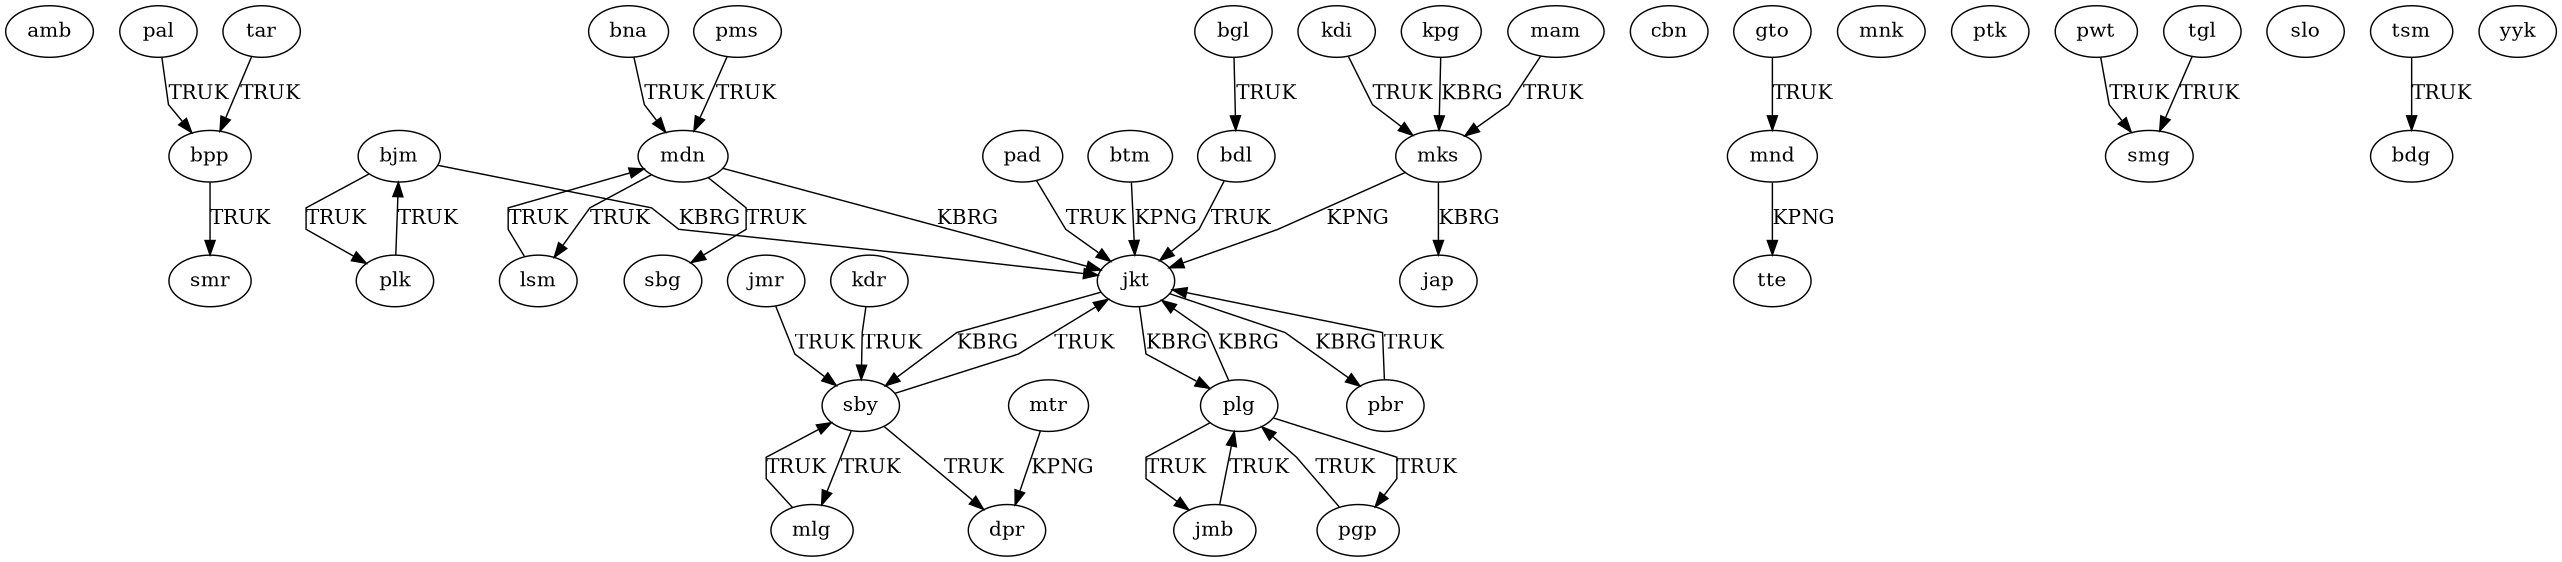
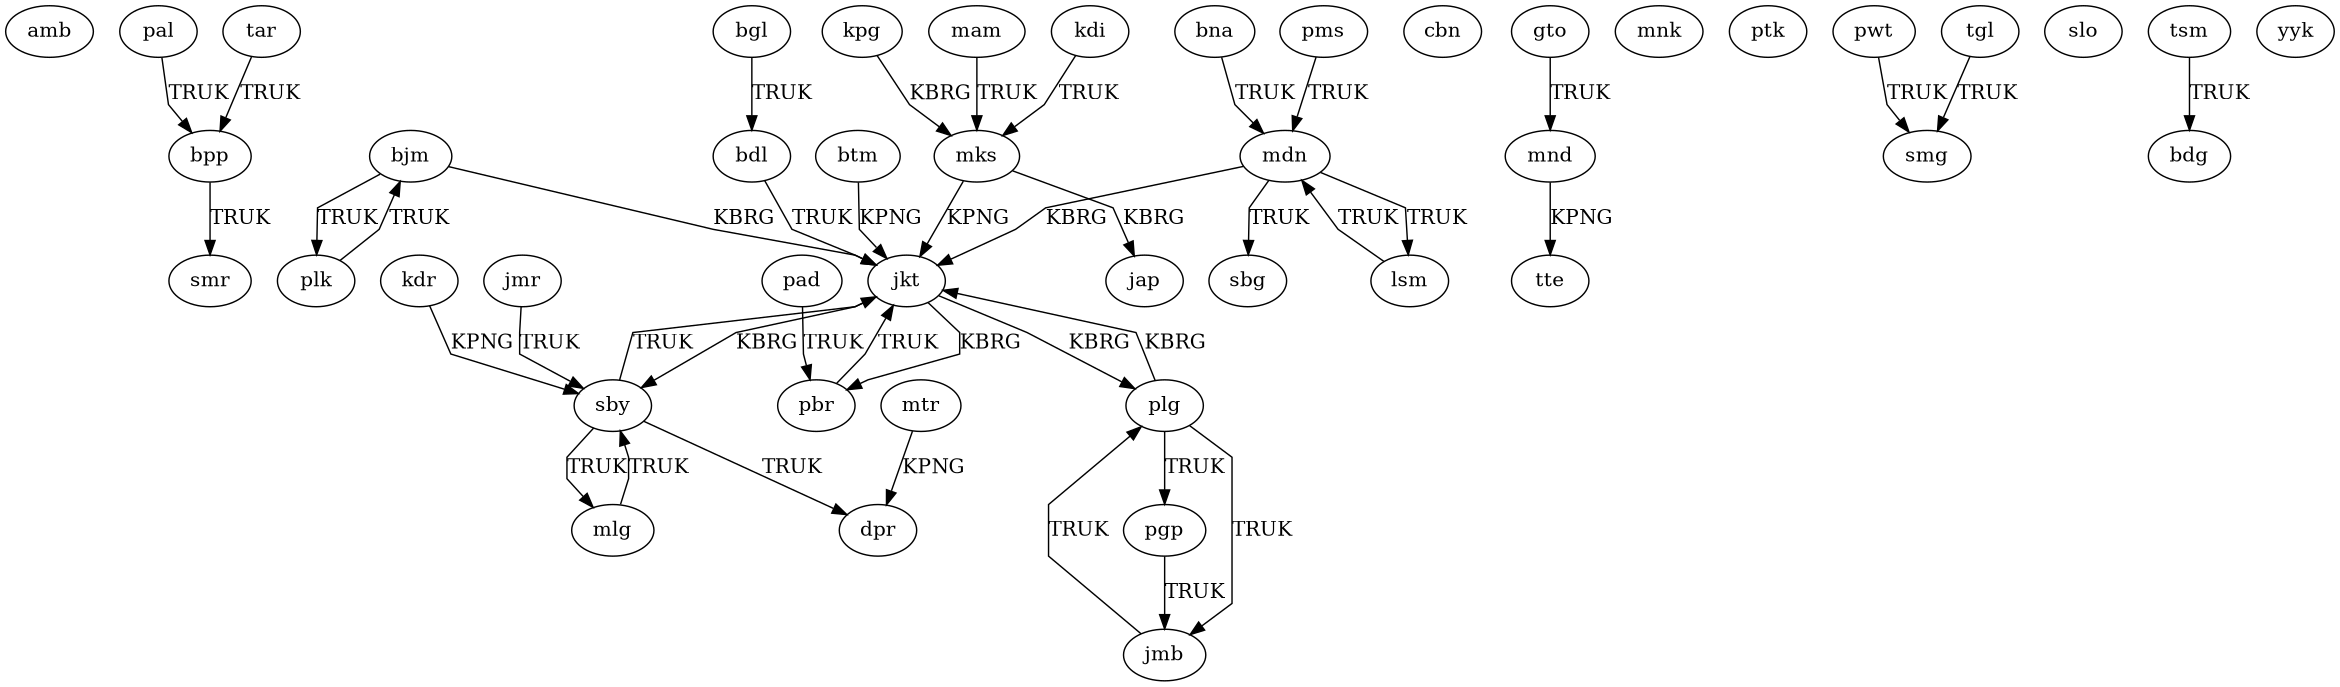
  digraph {
    splines=polyline
    amb
    bpp
    smr
    bna
    mdn
    jkt
    lsm
    sbg
    bjm
    plk
    plg
    pbr
    sby
    btm
    bgl
    bdl
    cbn
    gto
    mnd
    tte
    jmb
    pgp
    dpr
    mlg
    jmr
    kdr
    kdi
    mks
    jap
    kpg
    mam
    mnk
    mtr
    pad
    pal
    pms
    ptk
    pwt
    smg
    slo
    tar
    tsm
    bdg
    tgl
    yyk
    bpp -> smr [label=TRUK]
    bna -> mdn [label=TRUK]
    mdn -> jkt [label=KBRG]
    mdn -> lsm [label=TRUK]
    mdn -> sbg [label=TRUK]
    jkt -> plg [label=KBRG]
    jkt -> pbr [label=KBRG]
    jkt -> sby [label=KBRG]
    lsm -> mdn [label=TRUK]
    bjm -> jkt [label=KBRG]
    bjm -> plk [label=TRUK]
    plk -> bjm [label=TRUK]
    plg -> jkt [label=KBRG]
    plg -> jmb [label=TRUK]
    plg -> pgp [label=TRUK]
    pbr -> jkt [label=TRUK]
    sby -> jkt [label=TRUK]
    sby -> dpr [label=TRUK]
    sby -> mlg [label=TRUK]
    btm -> jkt [label=KPNG]
    bgl -> bdl [label=TRUK]
    bdl -> jkt [label=TRUK]
    gto -> mnd [label=TRUK]
    mnd -> tte [label=KPNG]
    jmb -> plg [label=TRUK]
-   pgp -> plg [label=TRUK]
+   pgp -> jmb [label=TRUK]
    mlg -> sby [label=TRUK]
    jmr -> sby [label=TRUK]
-   kdr -> sby [label=TRUK]
+   kdr -> sby [label=KPNG]
    kdi -> mks [label=TRUK]
    mks -> jkt [label=KPNG]
    mks -> jap [label=KBRG]
    kpg -> mks [label=KBRG]
    mam -> mks [label=TRUK]
    mtr -> dpr [label=KPNG]
-   pad -> jkt [label=TRUK]
+   pad -> pbr [label=TRUK]
    pal -> bpp [label=TRUK]
    pms -> mdn [label=TRUK]
    pwt -> smg [label=TRUK]
    tar -> bpp [label=TRUK]
    tsm -> bdg [label=TRUK]
    tgl -> smg [label=TRUK]
  }
